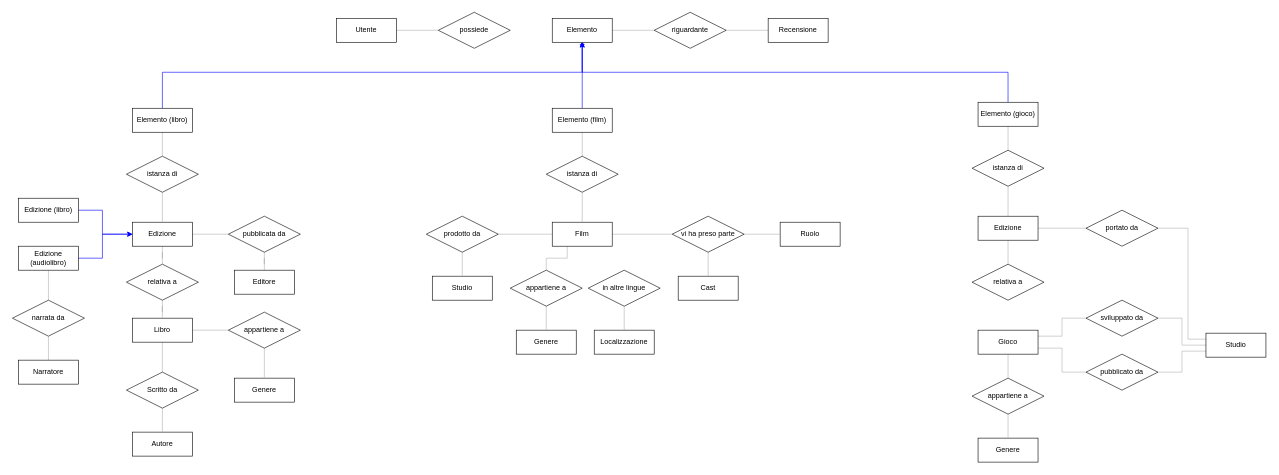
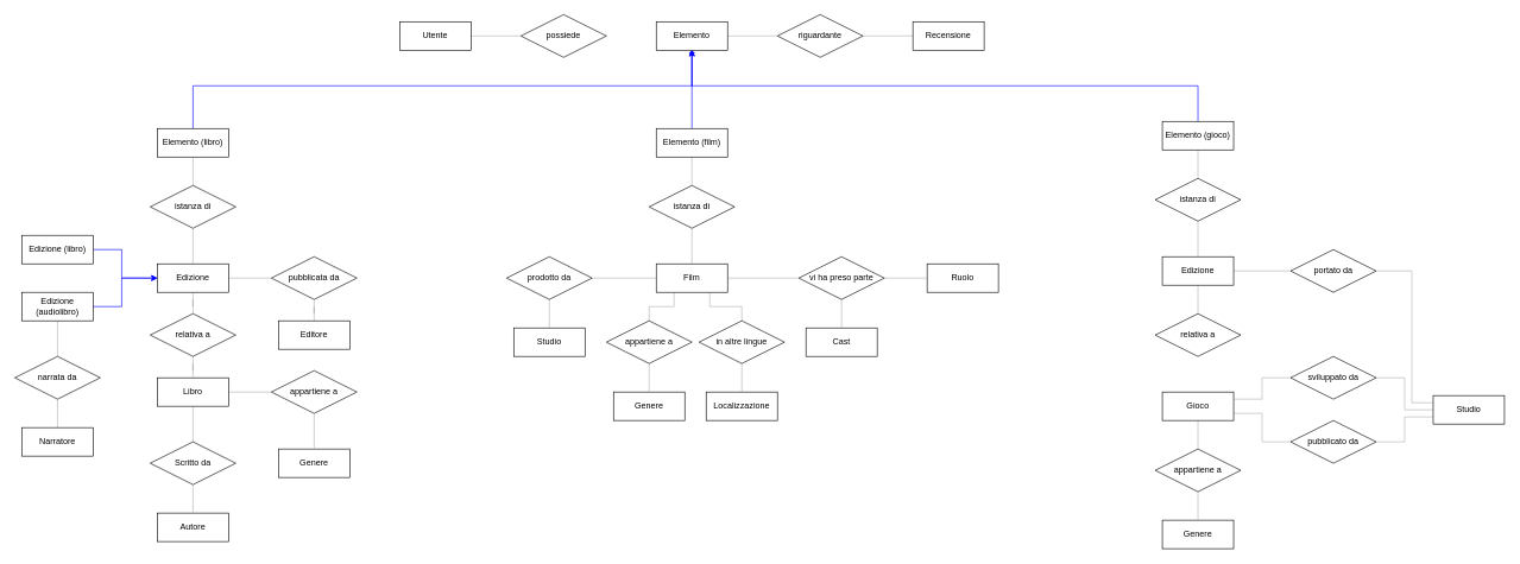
  <mxCell id="0" />
  <mxCell id="1" parent="0" />
  <mxCell id="2" value="" style="edgeStyle=orthogonalEdgeStyle;rounded=0;orthogonalLoop=1;jettySize=auto;html=1;endArrow=none;endFill=0;strokeColor=#B3B3B3;" edge="1" parent="1" source="3" target="4"><mxGeometry relative="1" as="geometry" /></mxCell>
  <mxCell id="3" value="Utente" style="whiteSpace=wrap;html=1;align=center;" parent="1" vertex="1"><mxGeometry x="560" y="30" width="100" height="40" as="geometry" /></mxCell>
  <mxCell id="4" value="possiede" style="shape=rhombus;perimeter=rhombusPerimeter;whiteSpace=wrap;html=1;align=center;" parent="1" vertex="1"><mxGeometry x="730" y="20" width="120" height="60" as="geometry" /></mxCell>
  <mxCell id="5" value="" style="edgeStyle=orthogonalEdgeStyle;rounded=0;orthogonalLoop=1;jettySize=auto;html=1;endArrow=none;endFill=0;strokeColor=#B3B3B3;" edge="1" parent="1" source="6" target="17"><mxGeometry relative="1" as="geometry" /></mxCell>
  <mxCell id="6" value="Elemento" style="whiteSpace=wrap;html=1;align=center;" parent="1" vertex="1"><mxGeometry x="920" y="30" width="100" height="40" as="geometry" /></mxCell>
  <mxCell id="7" style="edgeStyle=orthogonalEdgeStyle;rounded=0;orthogonalLoop=1;jettySize=auto;html=1;exitX=0.5;exitY=0;exitDx=0;exitDy=0;entryX=0.5;entryY=1;entryDx=0;entryDy=0;strokeColor=#0000FF;" parent="1" source="9" target="6" edge="1"><mxGeometry relative="1" as="geometry"><Array as="points"><mxPoint x="270" y="120" /><mxPoint x="970" y="120" /></Array></mxGeometry></mxCell>
  <mxCell id="8" value="" style="edgeStyle=orthogonalEdgeStyle;rounded=0;orthogonalLoop=1;jettySize=auto;html=1;endArrow=none;endFill=0;strokeColor=#B3B3B3;" edge="1" parent="1" source="9" target="23"><mxGeometry relative="1" as="geometry" /></mxCell>
  <mxCell id="9" value="Elemento (libro)" style="whiteSpace=wrap;html=1;align=center;" parent="1" vertex="1"><mxGeometry x="220" y="180" width="100" height="40" as="geometry" /></mxCell>
  <mxCell id="10" style="edgeStyle=orthogonalEdgeStyle;rounded=0;orthogonalLoop=1;jettySize=auto;html=1;exitX=0.5;exitY=0;exitDx=0;exitDy=0;entryX=0.5;entryY=1;entryDx=0;entryDy=0;strokeColor=#0000FF;endArrow=diamond;" parent="1" source="12" target="6" edge="1"><mxGeometry relative="1" as="geometry" /></mxCell>
  <mxCell id="11" value="" style="edgeStyle=orthogonalEdgeStyle;rounded=0;orthogonalLoop=1;jettySize=auto;html=1;endArrow=none;endFill=0;strokeColor=#B3B3B3;" edge="1" parent="1" source="12" target="75"><mxGeometry relative="1" as="geometry" /></mxCell>
  <mxCell id="12" value="Elemento (film)" style="whiteSpace=wrap;html=1;align=center;" parent="1" vertex="1"><mxGeometry x="920" y="180" width="100" height="40" as="geometry" /></mxCell>
  <mxCell id="13" style="edgeStyle=orthogonalEdgeStyle;rounded=0;orthogonalLoop=1;jettySize=auto;html=1;entryX=0.5;entryY=1;entryDx=0;entryDy=0;strokeColor=#0000FF;" parent="1" source="15" target="6" edge="1"><mxGeometry relative="1" as="geometry"><mxPoint x="1070" y="80" as="targetPoint" /><Array as="points"><mxPoint x="1680" y="120" /><mxPoint x="970" y="120" /></Array></mxGeometry></mxCell>
  <mxCell id="14" style="edgeStyle=orthogonalEdgeStyle;rounded=0;orthogonalLoop=1;jettySize=auto;html=1;entryX=0.5;entryY=0;entryDx=0;entryDy=0;endArrow=none;endFill=0;strokeColor=#B3B3B3;" edge="1" parent="1" source="15" target="54"><mxGeometry relative="1" as="geometry" /></mxCell>
  <mxCell id="15" value="Elemento (gioco)" style="whiteSpace=wrap;html=1;align=center;" parent="1" vertex="1"><mxGeometry x="1630" y="170" width="100" height="40" as="geometry" /></mxCell>
  <mxCell id="16" value="" style="edgeStyle=orthogonalEdgeStyle;rounded=0;orthogonalLoop=1;jettySize=auto;html=1;endArrow=none;endFill=0;strokeColor=#B3B3B3;" edge="1" parent="1" source="17" target="18"><mxGeometry relative="1" as="geometry" /></mxCell>
  <mxCell id="17" value="riguardante" style="shape=rhombus;perimeter=rhombusPerimeter;whiteSpace=wrap;html=1;align=center;" parent="1" vertex="1"><mxGeometry x="1090" y="20" width="120" height="60" as="geometry" /></mxCell>
  <mxCell id="18" value="Recensione" style="whiteSpace=wrap;html=1;align=center;" parent="1" vertex="1"><mxGeometry x="1280" y="30" width="100" height="40" as="geometry" /></mxCell>
  <mxCell id="19" value="" style="edgeStyle=orthogonalEdgeStyle;rounded=0;orthogonalLoop=1;jettySize=auto;html=1;endArrow=none;endFill=0;strokeColor=#B3B3B3;" edge="1" parent="1" source="21" target="38"><mxGeometry relative="1" as="geometry" /></mxCell>
  <mxCell id="20" value="" style="edgeStyle=orthogonalEdgeStyle;rounded=0;orthogonalLoop=1;jettySize=auto;html=1;endArrow=none;endFill=0;strokeColor=#B3B3B3;" edge="1" parent="1" source="21" target="33"><mxGeometry relative="1" as="geometry" /></mxCell>
  <mxCell id="21" value="Edizione" style="whiteSpace=wrap;html=1;align=center;" parent="1" vertex="1"><mxGeometry x="220" y="370" width="100" height="40" as="geometry" /></mxCell>
  <mxCell id="22" value="" style="edgeStyle=orthogonalEdgeStyle;rounded=0;orthogonalLoop=1;jettySize=auto;html=1;endArrow=none;endFill=0;strokeColor=#B3B3B3;" edge="1" parent="1" source="23" target="21"><mxGeometry relative="1" as="geometry" /></mxCell>
  <mxCell id="23" value="istanza di" style="shape=rhombus;perimeter=rhombusPerimeter;whiteSpace=wrap;html=1;align=center;" parent="1" vertex="1"><mxGeometry x="210" y="260" width="120" height="60" as="geometry" /></mxCell>
  <mxCell id="24" style="edgeStyle=orthogonalEdgeStyle;rounded=0;orthogonalLoop=1;jettySize=auto;html=1;entryX=0;entryY=0.5;entryDx=0;entryDy=0;strokeColor=#0000FF;" parent="1" source="25" target="21" edge="1"><mxGeometry relative="1" as="geometry"><Array as="points"><mxPoint x="170" y="350" /><mxPoint x="170" y="390" /></Array></mxGeometry></mxCell>
  <mxCell id="25" value="Edizione (libro)" style="whiteSpace=wrap;html=1;align=center;" parent="1" vertex="1"><mxGeometry x="30" y="330" width="100" height="40" as="geometry" /></mxCell>
  <mxCell id="26" value="" style="edgeStyle=orthogonalEdgeStyle;rounded=0;orthogonalLoop=1;jettySize=auto;html=1;endArrow=none;endFill=0;strokeColor=#B3B3B3;" edge="1" parent="1" source="27" target="41"><mxGeometry relative="1" as="geometry" /></mxCell>
  <mxCell id="27" value="Edizione (audiolibro)" style="whiteSpace=wrap;html=1;align=center;" parent="1" vertex="1"><mxGeometry x="30" y="410" width="100" height="40" as="geometry" /></mxCell>
  <mxCell id="28" style="edgeStyle=orthogonalEdgeStyle;rounded=0;orthogonalLoop=1;jettySize=auto;html=1;entryX=0;entryY=0.5;entryDx=0;entryDy=0;exitX=1;exitY=0.5;exitDx=0;exitDy=0;strokeColor=#0000FF;" parent="1" source="27" target="21" edge="1"><mxGeometry relative="1" as="geometry"><mxPoint x="380" y="470" as="sourcePoint" /><mxPoint x="430" y="360" as="targetPoint" /><Array as="points"><mxPoint x="170" y="430" /><mxPoint x="170" y="390" /></Array></mxGeometry></mxCell>
  <mxCell id="29" style="edgeStyle=orthogonalEdgeStyle;rounded=0;orthogonalLoop=1;jettySize=auto;html=1;entryX=0;entryY=0.5;entryDx=0;entryDy=0;endArrow=none;endFill=0;strokeColor=#B3B3B3;" edge="1" parent="1" source="31" target="81"><mxGeometry relative="1" as="geometry" /></mxCell>
  <mxCell id="30" value="" style="edgeStyle=orthogonalEdgeStyle;rounded=0;orthogonalLoop=1;jettySize=auto;html=1;endArrow=none;endFill=0;strokeColor=#B3B3B3;" edge="1" parent="1" source="31" target="36"><mxGeometry relative="1" as="geometry" /></mxCell>
  <mxCell id="31" value="Libro" style="whiteSpace=wrap;html=1;align=center;" parent="1" vertex="1"><mxGeometry x="220" y="530" width="100" height="40" as="geometry" /></mxCell>
  <mxCell id="32" style="edgeStyle=orthogonalEdgeStyle;rounded=0;orthogonalLoop=1;jettySize=auto;html=1;entryX=0.5;entryY=0;entryDx=0;entryDy=0;endArrow=none;endFill=0;strokeColor=#B3B3B3;" edge="1" parent="1" source="33" target="31"><mxGeometry relative="1" as="geometry" /></mxCell>
  <mxCell id="33" value="relativa a" style="shape=rhombus;perimeter=rhombusPerimeter;whiteSpace=wrap;html=1;align=center;" parent="1" vertex="1"><mxGeometry x="210" y="440" width="120" height="60" as="geometry" /></mxCell>
  <mxCell id="34" value="Autore" style="whiteSpace=wrap;html=1;align=center;" parent="1" vertex="1"><mxGeometry x="220" y="720" width="100" height="40" as="geometry" /></mxCell>
  <mxCell id="35" value="" style="edgeStyle=orthogonalEdgeStyle;rounded=0;orthogonalLoop=1;jettySize=auto;html=1;endArrow=none;endFill=0;strokeColor=#B3B3B3;" edge="1" parent="1" source="36" target="34"><mxGeometry relative="1" as="geometry" /></mxCell>
  <mxCell id="36" value="Scritto da" style="shape=rhombus;perimeter=rhombusPerimeter;whiteSpace=wrap;html=1;align=center;" parent="1" vertex="1"><mxGeometry x="210" y="620" width="120" height="60" as="geometry" /></mxCell>
  <mxCell id="37" value="" style="edgeStyle=orthogonalEdgeStyle;rounded=0;orthogonalLoop=1;jettySize=auto;html=1;endArrow=none;endFill=0;strokeColor=#B3B3B3;entryX=0.5;entryY=0;entryDx=0;entryDy=0;" edge="1" parent="1" source="38" target="39"><mxGeometry relative="1" as="geometry"><mxPoint x="440" y="500" as="targetPoint" /></mxGeometry></mxCell>
  <mxCell id="38" value="pubblicata da" style="shape=rhombus;perimeter=rhombusPerimeter;whiteSpace=wrap;html=1;align=center;" parent="1" vertex="1"><mxGeometry x="380" y="360" width="120" height="60" as="geometry" /></mxCell>
  <mxCell id="39" value="Editore" style="whiteSpace=wrap;html=1;align=center;" parent="1" vertex="1"><mxGeometry x="390" y="450" width="100" height="40" as="geometry" /></mxCell>
  <mxCell id="40" value="" style="edgeStyle=orthogonalEdgeStyle;rounded=0;orthogonalLoop=1;jettySize=auto;html=1;endArrow=none;endFill=0;strokeColor=#B3B3B3;" edge="1" parent="1" source="41" target="42"><mxGeometry relative="1" as="geometry" /></mxCell>
  <mxCell id="41" value="narrata da" style="shape=rhombus;perimeter=rhombusPerimeter;whiteSpace=wrap;html=1;align=center;strokeColor=#000000;" parent="1" vertex="1"><mxGeometry x="20" y="500" width="120" height="60" as="geometry" /></mxCell>
  <mxCell id="42" value="Narratore" style="whiteSpace=wrap;html=1;align=center;strokeColor=#000000;" parent="1" vertex="1"><mxGeometry x="30" y="600" width="100" height="40" as="geometry" /></mxCell>
  <mxCell id="43" value="" style="edgeStyle=orthogonalEdgeStyle;rounded=0;orthogonalLoop=1;jettySize=auto;html=1;endArrow=none;endFill=0;strokeColor=#B3B3B3;" edge="1" parent="1" source="45" target="85"><mxGeometry relative="1" as="geometry" /></mxCell>
  <mxCell id="44" style="edgeStyle=orthogonalEdgeStyle;rounded=0;orthogonalLoop=1;jettySize=auto;html=1;entryX=0.5;entryY=0;entryDx=0;entryDy=0;endArrow=none;endFill=0;strokeColor=#B3B3B3;" edge="1" parent="1" source="45" target="69"><mxGeometry relative="1" as="geometry" /></mxCell>
  <mxCell id="45" value="Edizione" style="whiteSpace=wrap;html=1;align=center;" parent="1" vertex="1"><mxGeometry x="1630" y="360" width="100" height="40" as="geometry" /></mxCell>
  <mxCell id="46" value="Genere" style="whiteSpace=wrap;html=1;align=center;" parent="1" vertex="1"><mxGeometry x="1630" y="730" width="100" height="40" as="geometry" /></mxCell>
  <mxCell id="47" style="edgeStyle=orthogonalEdgeStyle;rounded=0;orthogonalLoop=1;jettySize=auto;html=1;exitX=1;exitY=0.5;exitDx=0;exitDy=0;entryX=0;entryY=0.75;entryDx=0;entryDy=0;endArrow=none;endFill=0;strokeColor=#B3B3B3;" edge="1" parent="1" source="48" target="86"><mxGeometry relative="1" as="geometry" /></mxCell>
  <mxCell id="48" value="pubblicato da" style="shape=rhombus;perimeter=rhombusPerimeter;whiteSpace=wrap;html=1;align=center;" parent="1" vertex="1"><mxGeometry x="1810" y="590" width="120" height="60" as="geometry" /></mxCell>
  <mxCell id="49" style="edgeStyle=orthogonalEdgeStyle;rounded=0;orthogonalLoop=1;jettySize=auto;html=1;exitX=0.5;exitY=1;exitDx=0;exitDy=0;entryX=0.5;entryY=0;entryDx=0;entryDy=0;endArrow=none;endFill=0;strokeColor=#B3B3B3;" edge="1" parent="1" source="50" target="46"><mxGeometry relative="1" as="geometry" /></mxCell>
  <mxCell id="50" value="appartiene a" style="shape=rhombus;perimeter=rhombusPerimeter;whiteSpace=wrap;html=1;align=center;" parent="1" vertex="1"><mxGeometry x="1620" y="630" width="120" height="60" as="geometry" /></mxCell>
  <mxCell id="51" style="edgeStyle=orthogonalEdgeStyle;rounded=0;orthogonalLoop=1;jettySize=auto;html=1;exitX=1;exitY=0.5;exitDx=0;exitDy=0;entryX=0;entryY=0.5;entryDx=0;entryDy=0;endArrow=none;endFill=0;strokeColor=#B3B3B3;" edge="1" parent="1" source="52" target="86"><mxGeometry relative="1" as="geometry" /></mxCell>
  <mxCell id="52" value="&lt;div&gt;sviluppato da&lt;/div&gt;" style="shape=rhombus;perimeter=rhombusPerimeter;whiteSpace=wrap;html=1;align=center;" parent="1" vertex="1"><mxGeometry x="1810" y="500" width="120" height="60" as="geometry" /></mxCell>
  <mxCell id="53" style="edgeStyle=orthogonalEdgeStyle;rounded=0;orthogonalLoop=1;jettySize=auto;html=1;endArrow=none;endFill=0;strokeColor=#B3B3B3;" edge="1" parent="1" source="54" target="45"><mxGeometry relative="1" as="geometry" /></mxCell>
  <mxCell id="54" value="istanza di" style="shape=rhombus;perimeter=rhombusPerimeter;whiteSpace=wrap;html=1;align=center;" parent="1" vertex="1"><mxGeometry x="1620" y="250" width="120" height="60" as="geometry" /></mxCell>
  <mxCell id="55" value="Localizzazione" style="whiteSpace=wrap;html=1;align=center;" parent="1" vertex="1"><mxGeometry x="990" y="550" width="100" height="40" as="geometry" /></mxCell>
  <mxCell id="56" value="Studio" style="whiteSpace=wrap;html=1;align=center;" parent="1" vertex="1"><mxGeometry x="720" y="460" width="100" height="40" as="geometry" /></mxCell>
  <mxCell id="57" value="Ruolo" style="whiteSpace=wrap;html=1;align=center;" parent="1" vertex="1"><mxGeometry x="1300" y="370" width="100" height="40" as="geometry" /></mxCell>
  <mxCell id="58" value="Cast" style="whiteSpace=wrap;html=1;align=center;" parent="1" vertex="1"><mxGeometry x="1130" y="460" width="100" height="40" as="geometry" /></mxCell>
  <mxCell id="59" value="Genere" style="whiteSpace=wrap;html=1;align=center;" parent="1" vertex="1"><mxGeometry x="860" y="550" width="100" height="40" as="geometry" /></mxCell>
  <mxCell id="60" style="edgeStyle=orthogonalEdgeStyle;rounded=0;orthogonalLoop=1;jettySize=auto;html=1;entryX=0;entryY=0.5;entryDx=0;entryDy=0;endArrow=none;endFill=0;strokeColor=#B3B3B3;" edge="1" parent="1" source="64" target="78"><mxGeometry relative="1" as="geometry" /></mxCell>
  <mxCell id="61" style="edgeStyle=orthogonalEdgeStyle;rounded=0;orthogonalLoop=1;jettySize=auto;html=1;entryX=0.5;entryY=0;entryDx=0;entryDy=0;endArrow=none;endFill=0;strokeColor=#B3B3B3;exitX=0.25;exitY=1;exitDx=0;exitDy=0;" edge="1" parent="1" source="64" target="71"><mxGeometry relative="1" as="geometry" /></mxCell>
+ <mxCell id="62" style="edgeStyle=orthogonalEdgeStyle;rounded=0;orthogonalLoop=1;jettySize=auto;html=1;exitX=0.75;exitY=1;exitDx=0;exitDy=0;entryX=0.5;entryY=0;entryDx=0;entryDy=0;endArrow=none;endFill=0;strokeColor=#B3B3B3;" edge="1" parent="1" source="64" target="83"><mxGeometry relative="1" as="geometry" /></mxCell>
  <mxCell id="63" style="edgeStyle=orthogonalEdgeStyle;rounded=0;orthogonalLoop=1;jettySize=auto;html=1;entryX=1;entryY=0.5;entryDx=0;entryDy=0;endArrow=none;endFill=0;strokeColor=#B3B3B3;" edge="1" parent="1" source="64" target="73"><mxGeometry relative="1" as="geometry" /></mxCell>
  <mxCell id="64" value="Film" style="whiteSpace=wrap;html=1;align=center;" parent="1" vertex="1"><mxGeometry x="920" y="370" width="100" height="40" as="geometry" /></mxCell>
  <mxCell id="65" style="edgeStyle=orthogonalEdgeStyle;rounded=0;orthogonalLoop=1;jettySize=auto;html=1;exitX=1;exitY=0.25;exitDx=0;exitDy=0;entryX=0;entryY=0.5;entryDx=0;entryDy=0;endArrow=none;endFill=0;strokeColor=#B3B3B3;" edge="1" parent="1" source="68" target="52"><mxGeometry relative="1" as="geometry" /></mxCell>
  <mxCell id="66" style="edgeStyle=orthogonalEdgeStyle;rounded=0;orthogonalLoop=1;jettySize=auto;html=1;exitX=1;exitY=0.75;exitDx=0;exitDy=0;entryX=0;entryY=0.5;entryDx=0;entryDy=0;endArrow=none;endFill=0;strokeColor=#B3B3B3;" edge="1" parent="1" source="68" target="48"><mxGeometry relative="1" as="geometry" /></mxCell>
  <mxCell id="67" style="edgeStyle=orthogonalEdgeStyle;rounded=0;orthogonalLoop=1;jettySize=auto;html=1;entryX=0.5;entryY=0;entryDx=0;entryDy=0;endArrow=none;endFill=0;strokeColor=#B3B3B3;" edge="1" parent="1" source="68" target="50"><mxGeometry relative="1" as="geometry" /></mxCell>
  <mxCell id="68" value="Gioco" style="whiteSpace=wrap;html=1;align=center;" parent="1" vertex="1"><mxGeometry x="1630" y="550" width="100" height="40" as="geometry" /></mxCell>
  <mxCell id="69" value="relativa a" style="shape=rhombus;perimeter=rhombusPerimeter;whiteSpace=wrap;html=1;align=center;" parent="1" vertex="1"><mxGeometry x="1620" y="440" width="120" height="60" as="geometry" /></mxCell>
  <mxCell id="70" value="" style="edgeStyle=orthogonalEdgeStyle;rounded=0;orthogonalLoop=1;jettySize=auto;html=1;endArrow=none;endFill=0;strokeColor=#B3B3B3;" edge="1" parent="1" source="71" target="59"><mxGeometry relative="1" as="geometry" /></mxCell>
  <mxCell id="71" value="appartiene a" style="shape=rhombus;perimeter=rhombusPerimeter;whiteSpace=wrap;html=1;align=center;" parent="1" vertex="1"><mxGeometry x="850" y="450" width="120" height="60" as="geometry" /></mxCell>
  <mxCell id="72" style="edgeStyle=orthogonalEdgeStyle;rounded=0;orthogonalLoop=1;jettySize=auto;html=1;entryX=0.5;entryY=0;entryDx=0;entryDy=0;endArrow=none;endFill=0;strokeColor=#B3B3B3;" edge="1" parent="1" source="73" target="56"><mxGeometry relative="1" as="geometry" /></mxCell>
  <mxCell id="73" value="prodotto da" style="shape=rhombus;perimeter=rhombusPerimeter;whiteSpace=wrap;html=1;align=center;" parent="1" vertex="1"><mxGeometry x="710" y="360" width="120" height="60" as="geometry" /></mxCell>
  <mxCell id="74" value="" style="edgeStyle=orthogonalEdgeStyle;rounded=0;orthogonalLoop=1;jettySize=auto;html=1;endArrow=none;endFill=0;strokeColor=#B3B3B3;" edge="1" parent="1" source="75" target="64"><mxGeometry relative="1" as="geometry" /></mxCell>
  <mxCell id="75" value="istanza di" style="shape=rhombus;perimeter=rhombusPerimeter;whiteSpace=wrap;html=1;align=center;" parent="1" vertex="1"><mxGeometry x="910" y="260" width="120" height="60" as="geometry" /></mxCell>
  <mxCell id="76" style="edgeStyle=orthogonalEdgeStyle;rounded=0;orthogonalLoop=1;jettySize=auto;html=1;entryX=0.5;entryY=0;entryDx=0;entryDy=0;endArrow=none;endFill=0;strokeColor=#B3B3B3;" edge="1" parent="1" source="78" target="58"><mxGeometry relative="1" as="geometry" /></mxCell>
  <mxCell id="77" style="edgeStyle=orthogonalEdgeStyle;rounded=0;orthogonalLoop=1;jettySize=auto;html=1;entryX=0;entryY=0.5;entryDx=0;entryDy=0;endArrow=none;endFill=0;strokeColor=#B3B3B3;" edge="1" parent="1" source="78" target="57"><mxGeometry relative="1" as="geometry" /></mxCell>
  <mxCell id="78" value="vi ha preso parte" style="shape=rhombus;perimeter=rhombusPerimeter;whiteSpace=wrap;html=1;align=center;strokeColor=#000000;" parent="1" vertex="1"><mxGeometry x="1120" y="360" width="120" height="60" as="geometry" /></mxCell>
  <mxCell id="79" value="Genere" style="whiteSpace=wrap;html=1;align=center;" parent="1" vertex="1"><mxGeometry x="390" y="630" width="100" height="40" as="geometry" /></mxCell>
  <mxCell id="80" value="" style="edgeStyle=orthogonalEdgeStyle;rounded=0;orthogonalLoop=1;jettySize=auto;html=1;endArrow=none;endFill=0;strokeColor=#B3B3B3;" edge="1" parent="1" source="81" target="79"><mxGeometry relative="1" as="geometry" /></mxCell>
  <mxCell id="81" value="appartiene a" style="shape=rhombus;perimeter=rhombusPerimeter;whiteSpace=wrap;html=1;align=center;" parent="1" vertex="1"><mxGeometry x="380" y="520" width="120" height="60" as="geometry" /></mxCell>
  <mxCell id="82" value="" style="edgeStyle=orthogonalEdgeStyle;rounded=0;orthogonalLoop=1;jettySize=auto;html=1;endArrow=none;endFill=0;strokeColor=#B3B3B3;" edge="1" parent="1" source="83" target="55"><mxGeometry relative="1" as="geometry" /></mxCell>
  <mxCell id="83" value="in altre lingue" style="shape=rhombus;perimeter=rhombusPerimeter;whiteSpace=wrap;html=1;align=center;" parent="1" vertex="1"><mxGeometry x="980" y="450" width="120" height="60" as="geometry" /></mxCell>
  <mxCell id="84" style="edgeStyle=orthogonalEdgeStyle;rounded=0;orthogonalLoop=1;jettySize=auto;html=1;entryX=0;entryY=0.25;entryDx=0;entryDy=0;endArrow=none;endFill=0;strokeColor=#B3B3B3;" edge="1" parent="1" source="85" target="86"><mxGeometry relative="1" as="geometry"><Array as="points"><mxPoint x="1980" y="380" /><mxPoint x="1980" y="565" /></Array></mxGeometry></mxCell>
  <mxCell id="85" value="portato da" style="shape=rhombus;perimeter=rhombusPerimeter;whiteSpace=wrap;html=1;align=center;strokeColor=#000000;" parent="1" vertex="1"><mxGeometry x="1810" y="350" width="120" height="60" as="geometry" /></mxCell>
  <mxCell id="86" value="Studio" style="whiteSpace=wrap;html=1;align=center;strokeColor=#000000;" parent="1" vertex="1"><mxGeometry x="2010" y="555" width="100" height="40" as="geometry" /></mxCell>
